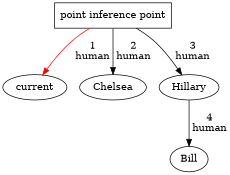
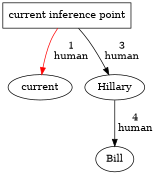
  digraph {
-   n1 [label="point inference point" shape=box]
+   n1 [label="current inference point" shape=box]
    n2 [label=current]
-   Chelsea
    Hillary
    Bill
    n1 -> n2 [color=red label=" 1\n human"]
-   n1 -> Chelsea [label=" 2\n human"]
    n1 -> Hillary [label=" 3\n human"]
    Hillary -> Bill [label=" 4\n human"]
  }
